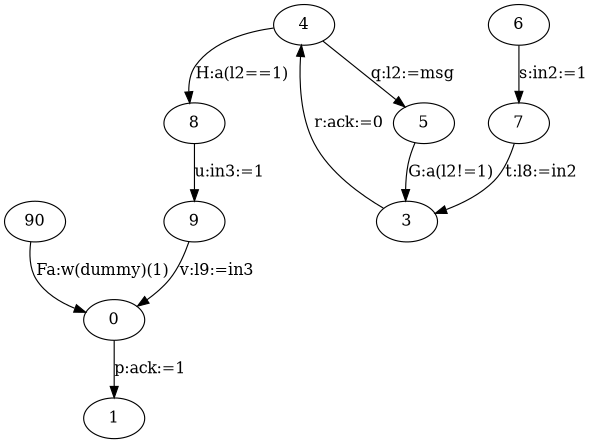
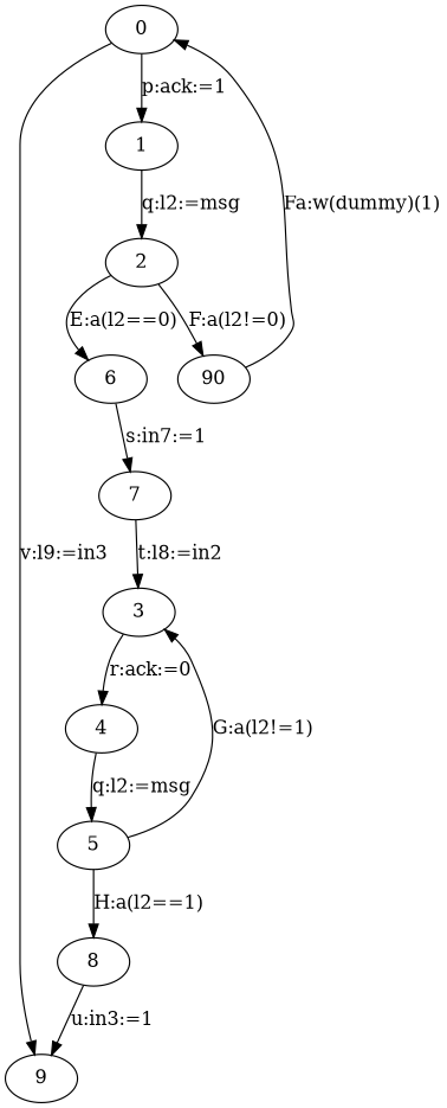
  digraph {
    node [fixedsize=false regular=false]
    edge [constraint=true decorate=false labelfloat=false]
    n1 [label=0]
    n2 [label=1]
+   n3 [label=2]
    n4 [label=6]
    n5 [label=90]
    n6 [label=7]
    n7 [label=3]
    n8 [label=4]
    n9 [label=5]
    n10 [label=8]
    n11 [label=9]
    n1 -> n2 [label="p:ack:=1"]
-   n4 -> n6 [label="s:in2:=1"]
+   n2 -> n3 [label="q:l2:=msg"]
+   n3 -> n4 [label="E:a(l2==0)"]
+   n3 -> n5 [label="F:a(l2!=0)"]
+   n4 -> n6 [label="s:in7:=1"]
    n5 -> n1 [label="Fa:w(dummy)(1)"]
    n6 -> n7 [label="t:l8:=in2"]
    n7 -> n8 [label="r:ack:=0"]
    n8 -> n9 [label="q:l2:=msg"]
    n9 -> n7 [label="G:a(l2!=1)"]
-   n8 -> n10 [label="H:a(l2==1)"]
+   n9 -> n10 [label="H:a(l2==1)"]
    n10 -> n11 [label="u:in3:=1"]
-   n11 -> n1 [label="v:l9:=in3"]
+   n1 -> n11 [label="v:l9:=in3"]
  }
